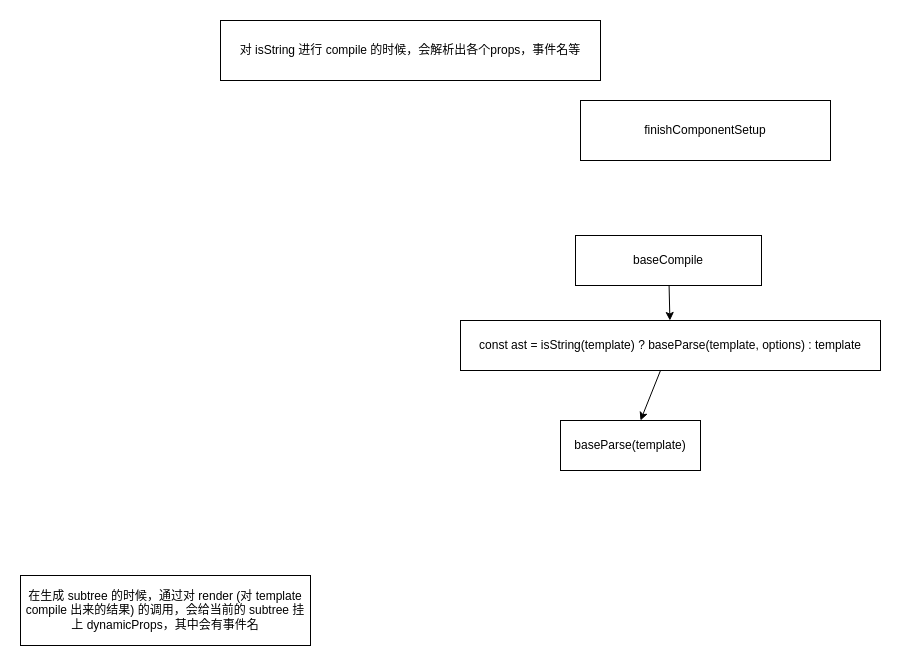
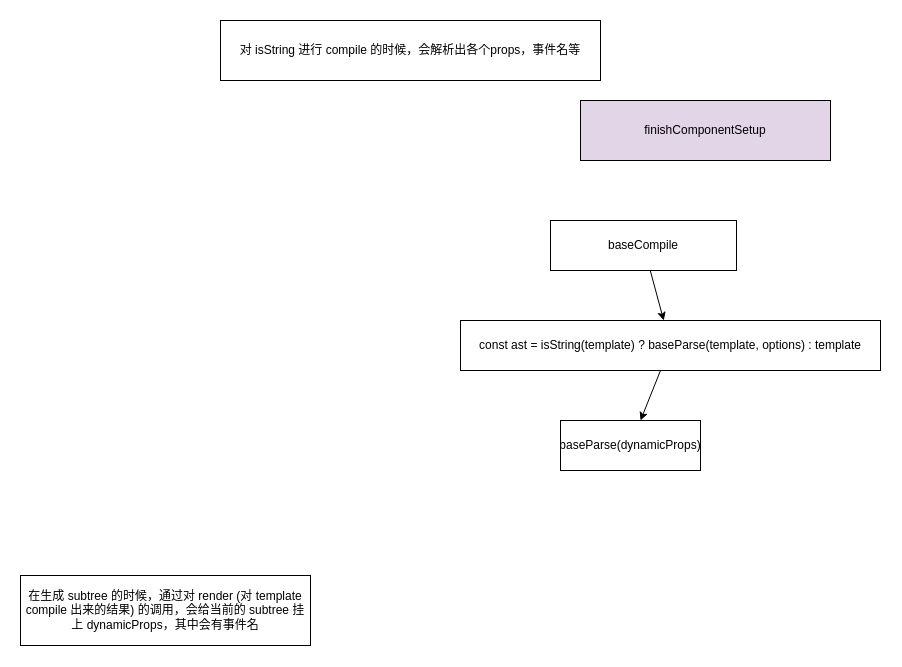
  <mxCell id="0" />
  <mxCell id="1" parent="0" />
  <mxCell id="2" value="在生成 subtree 的时候，通过对 render (对 template compile 出来的结果) 的调用，会给当前的 subtree 挂上 dynamicProps，其中会有事件名" style="rounded=0;whiteSpace=wrap;html=1;" vertex="1" parent="1"><mxGeometry x="20" y="575" width="290" height="70" as="geometry" /></mxCell>
  <mxCell id="3" value="对 isString 进行 compile 的时候，会解析出各个props，事件名等" style="rounded=0;whiteSpace=wrap;html=1;" vertex="1" parent="1"><mxGeometry y="20" width="380" height="60" as="geometry" x="220" /></mxCell>
- <mxCell id="4" value="finishComponentSetup" style="rounded=0;whiteSpace=wrap;html=1;" vertex="1" parent="1"><mxGeometry x="580" y="100" width="250" height="60" as="geometry" /></mxCell>
+ <mxCell id="4" value="finishComponentSetup" style="rounded=0;whiteSpace=wrap;html=1;fillColor=#e1d5e7;" vertex="1" parent="1"><mxGeometry x="580" y="100" width="250" height="60" as="geometry" /></mxCell>
  <mxCell id="5" style="edgeStyle=none;rounded=0;orthogonalLoop=1;jettySize=auto;html=1;" edge="1" parent="1" source="6" target="8"><mxGeometry relative="1" as="geometry"><mxPoint x="580" y="360" as="targetPoint" /></mxGeometry></mxCell>
- <mxCell id="6" value="baseCompile" style="rounded=0;whiteSpace=wrap;html=1;" vertex="1" parent="1"><mxGeometry x="575" y="235" width="186" height="50" as="geometry" /></mxCell>
+ <mxCell id="6" value="baseCompile" style="rounded=0;whiteSpace=wrap;html=1;" vertex="1" parent="1"><mxGeometry x="550" y="220" width="186" height="50" as="geometry" /></mxCell>
  <mxCell id="7" style="edgeStyle=none;rounded=0;orthogonalLoop=1;jettySize=auto;html=1;" edge="1" parent="1" source="8" target="9"><mxGeometry relative="1" as="geometry"><mxPoint x="630" y="430" as="targetPoint" /></mxGeometry></mxCell>
  <mxCell id="8" value="const ast = isString(template) ? baseParse(template, options) : template" style="rounded=0;whiteSpace=wrap;html=1;" vertex="1" parent="1"><mxGeometry x="460" y="320" width="420" height="50" as="geometry" /></mxCell>
- <mxCell id="9" value="baseParse(template)" style="rounded=0;whiteSpace=wrap;html=1;" vertex="1" parent="1"><mxGeometry x="560" y="420" width="140" height="50" as="geometry" /></mxCell>
+ <mxCell id="9" value="baseParse(dynamicProps)" style="rounded=0;whiteSpace=wrap;html=1;" vertex="1" parent="1"><mxGeometry x="560" y="420" width="140" height="50" as="geometry" /></mxCell>
